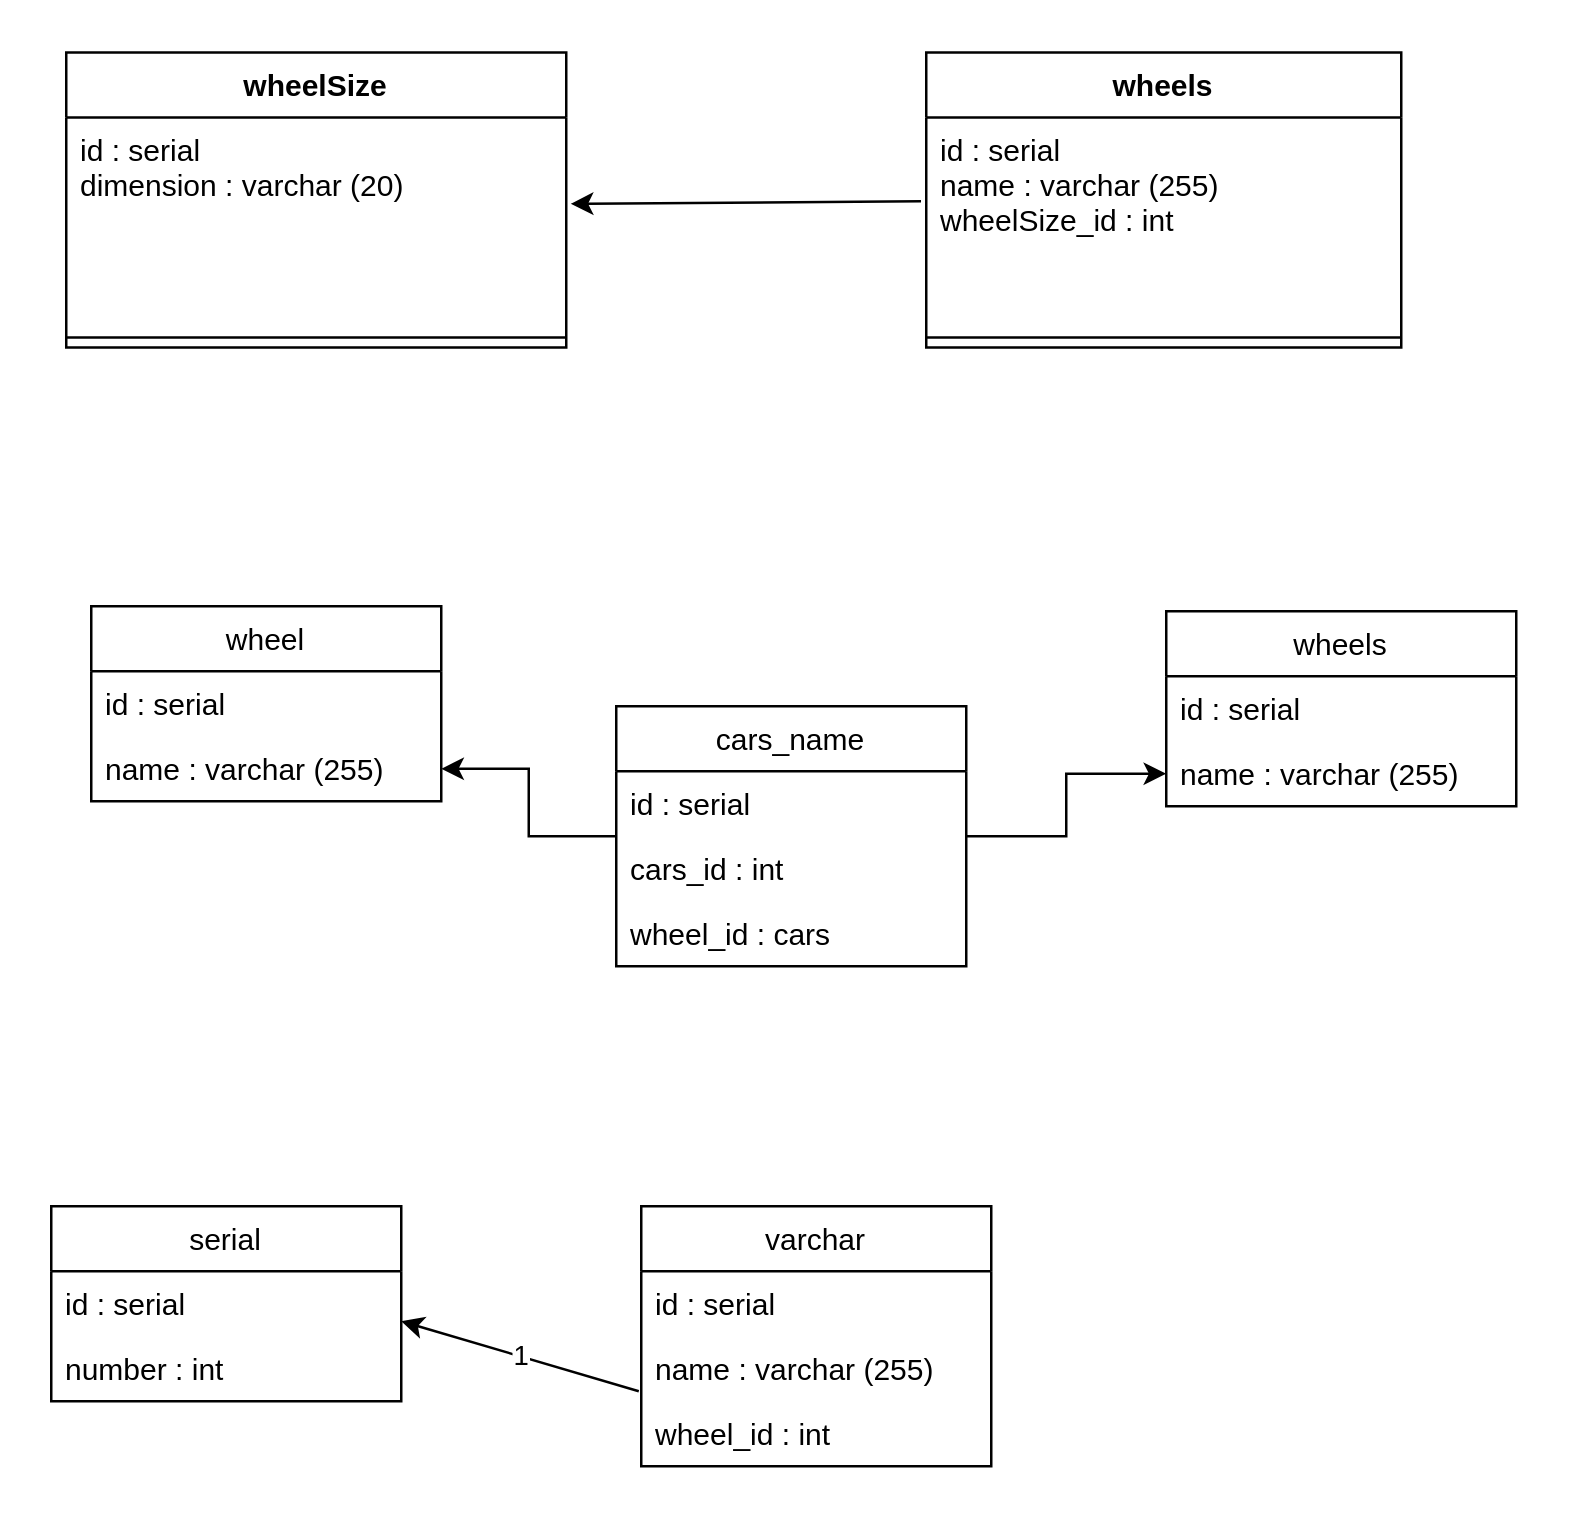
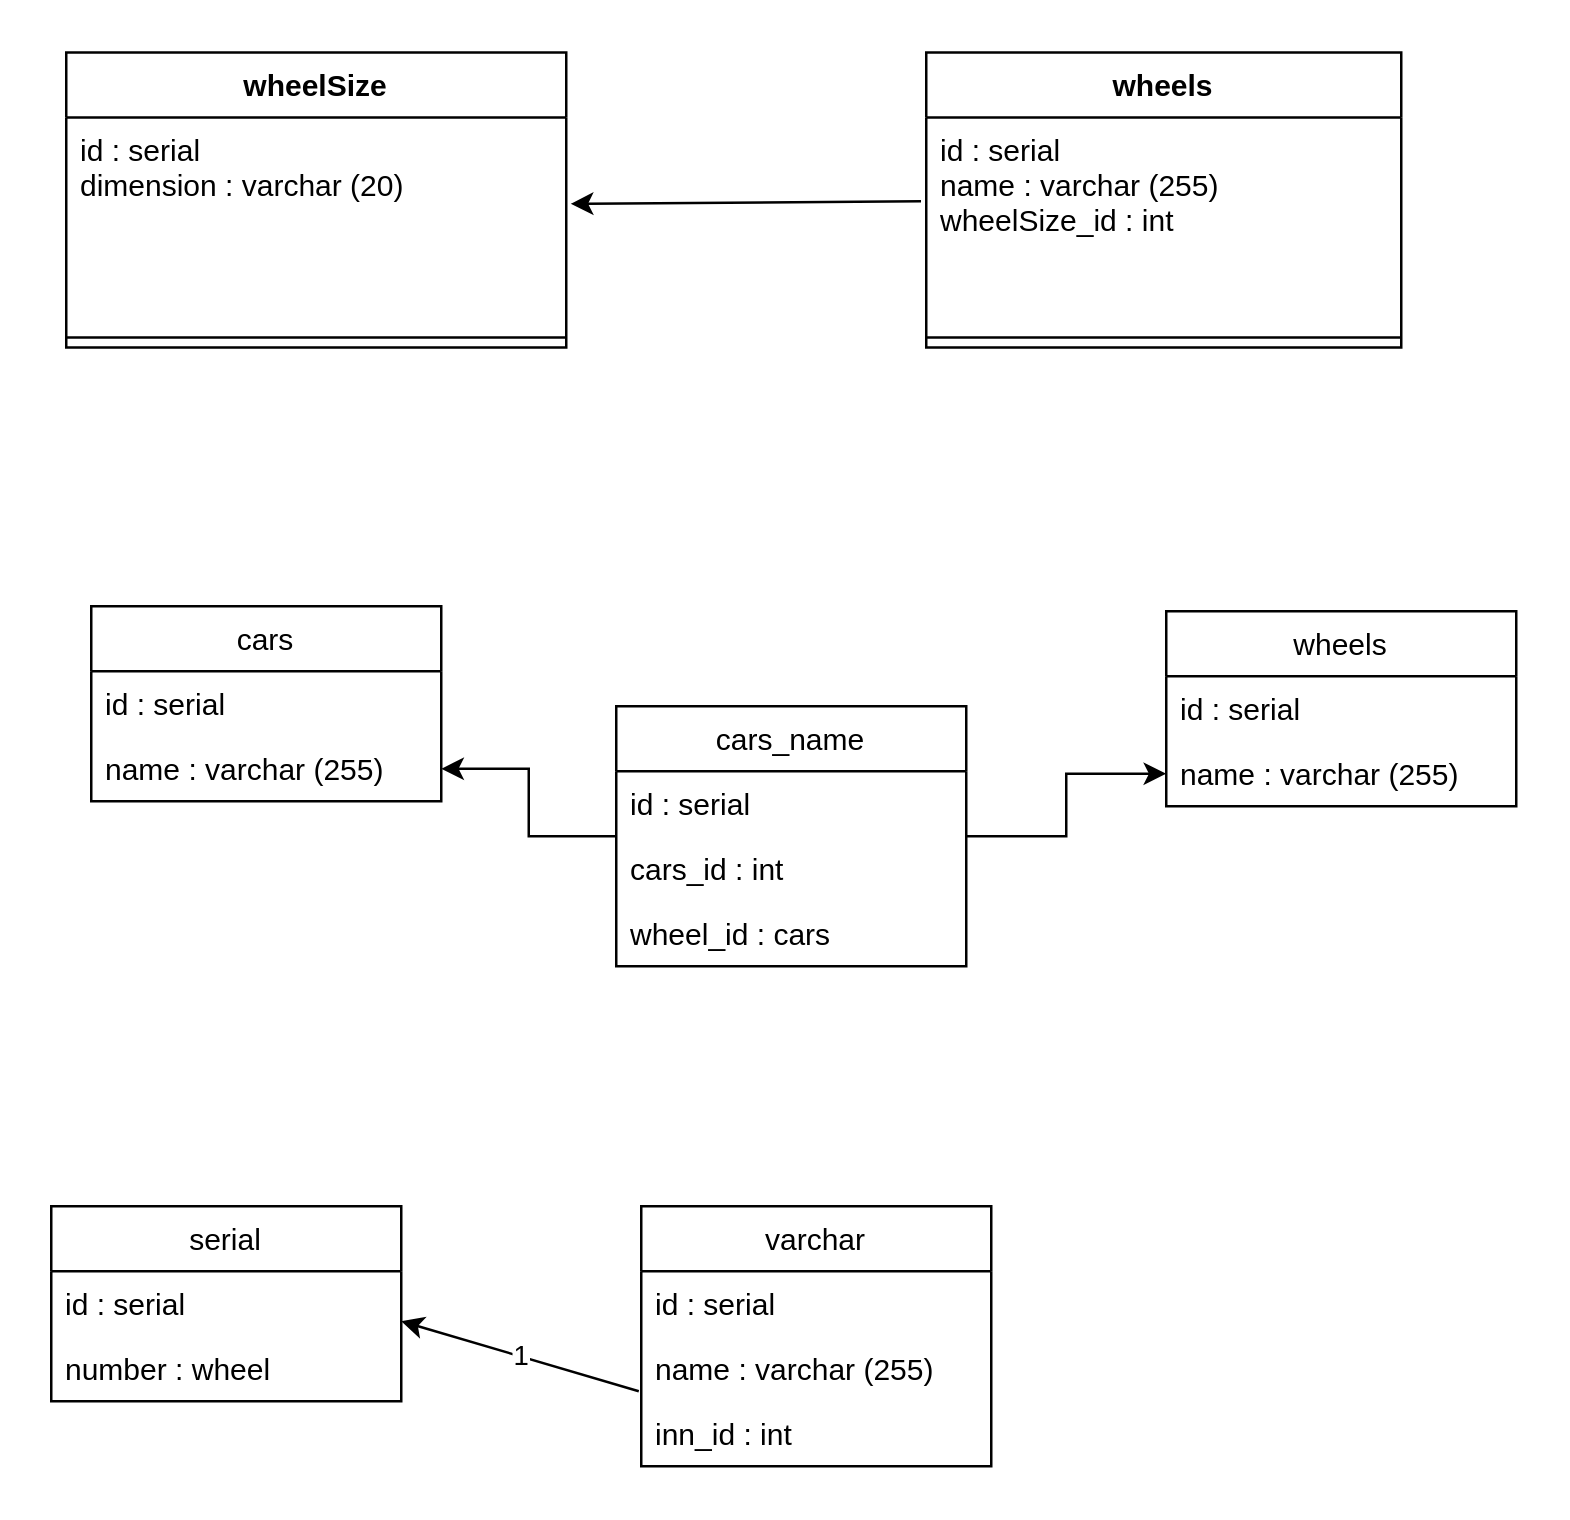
  <mxCell id="0" />
  <mxCell id="1" parent="0" />
  <mxCell id="2" value="wheelSize" style="swimlane;fontStyle=1;align=center;verticalAlign=top;childLayout=stackLayout;horizontal=1;startSize=26;horizontalStack=0;resizeParent=1;resizeParentMax=0;resizeLast=0;collapsible=1;marginBottom=0;" parent="1" vertex="1"><mxGeometry x="26" y="20.5" width="200" height="118" as="geometry" /></mxCell>
  <mxCell id="3" value="id : serial&#10;dimension : varchar (20)" style="text;strokeColor=none;fillColor=none;align=left;verticalAlign=top;spacingLeft=4;spacingRight=4;overflow=hidden;rotatable=0;points=[[0,0.5],[1,0.5]];portConstraint=eastwest;" parent="2" vertex="1"><mxGeometry y="26" width="200" height="84" as="geometry" /></mxCell>
  <mxCell id="4" value="" style="line;strokeWidth=1;fillColor=none;align=left;verticalAlign=middle;spacingTop=-1;spacingLeft=3;spacingRight=3;rotatable=0;labelPosition=right;points=[];portConstraint=eastwest;" parent="2" vertex="1"><mxGeometry y="110" width="200" height="8" as="geometry" /></mxCell>
  <mxCell id="5" value="wheels" style="swimlane;fontStyle=1;align=center;verticalAlign=top;childLayout=stackLayout;horizontal=1;startSize=26;horizontalStack=0;resizeParent=1;resizeParentMax=0;resizeLast=0;collapsible=1;marginBottom=0;" parent="1" vertex="1"><mxGeometry x="370" y="20.5" width="190" height="118" as="geometry"><mxRectangle x="400" y="298.5" width="70" height="26" as="alternateBounds" /></mxGeometry></mxCell>
  <mxCell id="6" value="id : serial&#10;name : varchar (255)&#10;wheelSize_id : int" style="text;strokeColor=none;fillColor=none;align=left;verticalAlign=top;spacingLeft=4;spacingRight=4;overflow=hidden;rotatable=0;points=[[0,0.5],[1,0.5]];portConstraint=eastwest;" parent="5" vertex="1"><mxGeometry y="26" width="190" height="84" as="geometry" /></mxCell>
  <mxCell id="7" value="" style="line;strokeWidth=1;fillColor=none;align=left;verticalAlign=middle;spacingTop=-1;spacingLeft=3;spacingRight=3;rotatable=0;labelPosition=right;points=[];portConstraint=eastwest;" parent="5" vertex="1"><mxGeometry y="110" width="190" height="8" as="geometry" /></mxCell>
  <mxCell id="8" value="" style="endArrow=classic;html=1;exitX=-0.011;exitY=0.399;exitDx=0;exitDy=0;entryX=1.009;entryY=0.411;entryDx=0;entryDy=0;entryPerimeter=0;exitPerimeter=0;" edge="1" parent="1" source="6" target="3"><mxGeometry width="50" height="50" relative="1" as="geometry"><mxPoint x="346" y="42" as="sourcePoint" /><mxPoint x="396" y="-8" as="targetPoint" /><Array as="points" /></mxGeometry></mxCell>
- <mxCell id="9" value="wheel" style="swimlane;fontStyle=0;childLayout=stackLayout;horizontal=1;startSize=26;horizontalStack=0;resizeParent=1;resizeParentMax=0;resizeLast=0;collapsible=1;marginBottom=0;" vertex="1" parent="1"><mxGeometry x="36" y="242" width="140" height="78" as="geometry" /></mxCell>
+ <mxCell id="9" value="cars" style="swimlane;fontStyle=0;childLayout=stackLayout;horizontal=1;startSize=26;horizontalStack=0;resizeParent=1;resizeParentMax=0;resizeLast=0;collapsible=1;marginBottom=0;" vertex="1" parent="1"><mxGeometry x="36" y="242" width="140" height="78" as="geometry" /></mxCell>
  <mxCell id="10" value="id : serial" style="text;strokeColor=none;fillColor=none;align=left;verticalAlign=top;spacingLeft=4;spacingRight=4;overflow=hidden;rotatable=0;points=[[0,0.5],[1,0.5]];portConstraint=eastwest;" vertex="1" parent="9"><mxGeometry y="26" width="140" height="26" as="geometry" /></mxCell>
  <mxCell id="11" value="name : varchar (255)" style="text;strokeColor=none;fillColor=none;align=left;verticalAlign=top;spacingLeft=4;spacingRight=4;overflow=hidden;rotatable=0;points=[[0,0.5],[1,0.5]];portConstraint=eastwest;" vertex="1" parent="9"><mxGeometry y="52" width="140" height="26" as="geometry" /></mxCell>
  <mxCell id="12" value="" style="edgeStyle=orthogonalEdgeStyle;rounded=0;orthogonalLoop=1;jettySize=auto;html=1;" edge="1" parent="1" source="14" target="11"><mxGeometry relative="1" as="geometry" /></mxCell>
  <mxCell id="13" value="" style="edgeStyle=orthogonalEdgeStyle;rounded=0;orthogonalLoop=1;jettySize=auto;html=1;" edge="1" parent="1" source="14" target="20"><mxGeometry relative="1" as="geometry" /></mxCell>
  <mxCell id="14" value="cars_name" style="swimlane;fontStyle=0;childLayout=stackLayout;horizontal=1;startSize=26;horizontalStack=0;resizeParent=1;resizeParentMax=0;resizeLast=0;collapsible=1;marginBottom=0;" vertex="1" parent="1"><mxGeometry x="246" y="282" width="140" height="104" as="geometry" /></mxCell>
  <mxCell id="15" value="id : serial    " style="text;strokeColor=none;fillColor=none;align=left;verticalAlign=top;spacingLeft=4;spacingRight=4;overflow=hidden;rotatable=0;points=[[0,0.5],[1,0.5]];portConstraint=eastwest;" vertex="1" parent="14"><mxGeometry y="26" width="140" height="26" as="geometry" /></mxCell>
  <mxCell id="16" value="cars_id : int" style="text;strokeColor=none;fillColor=none;align=left;verticalAlign=top;spacingLeft=4;spacingRight=4;overflow=hidden;rotatable=0;points=[[0,0.5],[1,0.5]];portConstraint=eastwest;" vertex="1" parent="14"><mxGeometry y="52" width="140" height="26" as="geometry" /></mxCell>
  <mxCell id="17" value="wheel_id : cars" style="text;strokeColor=none;fillColor=none;align=left;verticalAlign=top;spacingLeft=4;spacingRight=4;overflow=hidden;rotatable=0;points=[[0,0.5],[1,0.5]];portConstraint=eastwest;" vertex="1" parent="14"><mxGeometry y="78" width="140" height="26" as="geometry" /></mxCell>
  <mxCell id="18" value="wheels" style="swimlane;fontStyle=0;childLayout=stackLayout;horizontal=1;startSize=26;horizontalStack=0;resizeParent=1;resizeParentMax=0;resizeLast=0;collapsible=1;marginBottom=0;" vertex="1" parent="1"><mxGeometry x="466" y="244" width="140" height="78" as="geometry" /></mxCell>
  <mxCell id="19" value="id : serial" style="text;strokeColor=none;fillColor=none;align=left;verticalAlign=top;spacingLeft=4;spacingRight=4;overflow=hidden;rotatable=0;points=[[0,0.5],[1,0.5]];portConstraint=eastwest;" vertex="1" parent="18"><mxGeometry y="26" width="140" height="26" as="geometry" /></mxCell>
  <mxCell id="20" value="name : varchar (255)" style="text;strokeColor=none;fillColor=none;align=left;verticalAlign=top;spacingLeft=4;spacingRight=4;overflow=hidden;rotatable=0;points=[[0,0.5],[1,0.5]];portConstraint=eastwest;" vertex="1" parent="18"><mxGeometry y="52" width="140" height="26" as="geometry" /></mxCell>
  <mxCell id="21" value="serial" style="swimlane;fontStyle=0;childLayout=stackLayout;horizontal=1;startSize=26;horizontalStack=0;resizeParent=1;resizeParentMax=0;resizeLast=0;collapsible=1;marginBottom=0;" vertex="1" parent="1"><mxGeometry x="20" y="482" width="140" height="78" as="geometry" /></mxCell>
  <mxCell id="22" value="id : serial" style="text;strokeColor=none;fillColor=none;align=left;verticalAlign=top;spacingLeft=4;spacingRight=4;overflow=hidden;rotatable=0;points=[[0,0.5],[1,0.5]];portConstraint=eastwest;" vertex="1" parent="21"><mxGeometry y="26" width="140" height="26" as="geometry" /></mxCell>
- <mxCell id="23" value="number : int" style="text;strokeColor=none;fillColor=none;align=left;verticalAlign=top;spacingLeft=4;spacingRight=4;overflow=hidden;rotatable=0;points=[[0,0.5],[1,0.5]];portConstraint=eastwest;" vertex="1" parent="21"><mxGeometry y="52" width="140" height="26" as="geometry" /></mxCell>
+ <mxCell id="23" value="number : wheel" style="text;strokeColor=none;fillColor=none;align=left;verticalAlign=top;spacingLeft=4;spacingRight=4;overflow=hidden;rotatable=0;points=[[0,0.5],[1,0.5]];portConstraint=eastwest;" vertex="1" parent="21"><mxGeometry y="52" width="140" height="26" as="geometry" /></mxCell>
  <mxCell id="24" value="varchar" style="swimlane;fontStyle=0;childLayout=stackLayout;horizontal=1;startSize=26;horizontalStack=0;resizeParent=1;resizeParentMax=0;resizeLast=0;collapsible=1;marginBottom=0;" vertex="1" parent="1"><mxGeometry x="256" y="482" width="140" height="104" as="geometry" /></mxCell>
  <mxCell id="25" value="id : serial    " style="text;strokeColor=none;fillColor=none;align=left;verticalAlign=top;spacingLeft=4;spacingRight=4;overflow=hidden;rotatable=0;points=[[0,0.5],[1,0.5]];portConstraint=eastwest;" vertex="1" parent="24"><mxGeometry y="26" width="140" height="26" as="geometry" /></mxCell>
  <mxCell id="26" value="name : varchar (255)" style="text;strokeColor=none;fillColor=none;align=left;verticalAlign=top;spacingLeft=4;spacingRight=4;overflow=hidden;rotatable=0;points=[[0,0.5],[1,0.5]];portConstraint=eastwest;" vertex="1" parent="24"><mxGeometry y="52" width="140" height="26" as="geometry" /></mxCell>
- <mxCell id="27" value="wheel_id : int" style="text;strokeColor=none;fillColor=none;align=left;verticalAlign=top;spacingLeft=4;spacingRight=4;overflow=hidden;rotatable=0;points=[[0,0.5],[1,0.5]];portConstraint=eastwest;" vertex="1" parent="24"><mxGeometry y="78" width="140" height="26" as="geometry" /></mxCell>
+ <mxCell id="27" value="inn_id : int" style="text;strokeColor=none;fillColor=none;align=left;verticalAlign=top;spacingLeft=4;spacingRight=4;overflow=hidden;rotatable=0;points=[[0,0.5],[1,0.5]];portConstraint=eastwest;" vertex="1" parent="24"><mxGeometry y="78" width="140" height="26" as="geometry" /></mxCell>
  <mxCell id="28" value="" style="endArrow=classic;html=1;exitX=-0.007;exitY=0.846;exitDx=0;exitDy=0;exitPerimeter=0;entryX=1;entryY=0.769;entryDx=0;entryDy=0;entryPerimeter=0;" edge="1" parent="1" source="26" target="22"><mxGeometry relative="1" as="geometry"><mxPoint x="316" y="422" as="sourcePoint" /><mxPoint x="416" y="422" as="targetPoint" /></mxGeometry></mxCell>
  <mxCell id="29" value="1" style="edgeLabel;resizable=0;html=1;align=center;verticalAlign=middle;" connectable="0" vertex="1" parent="28"><mxGeometry relative="1" as="geometry" /></mxCell>
